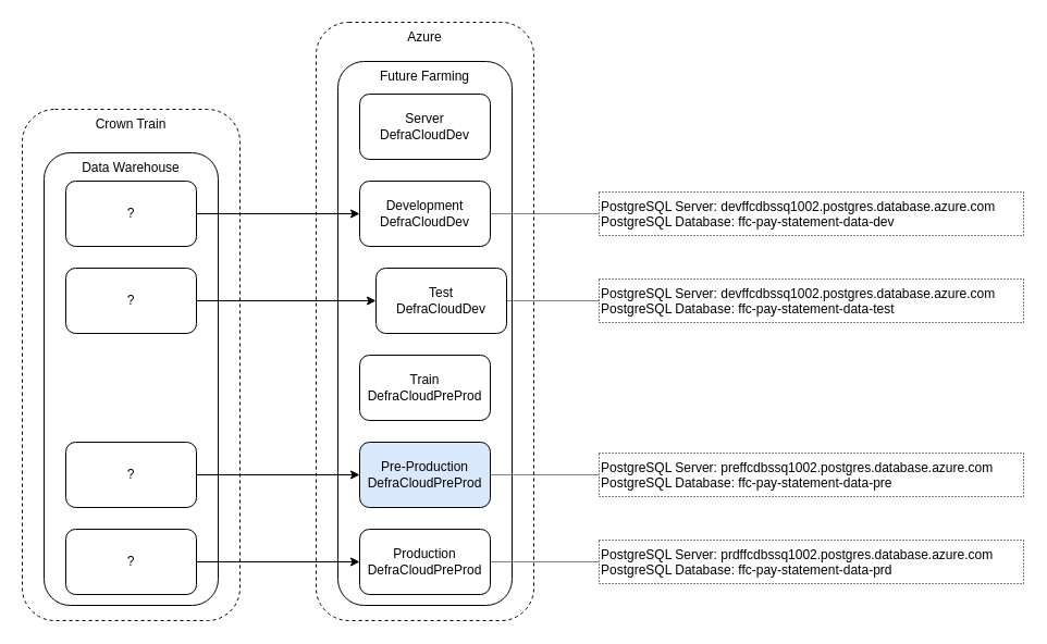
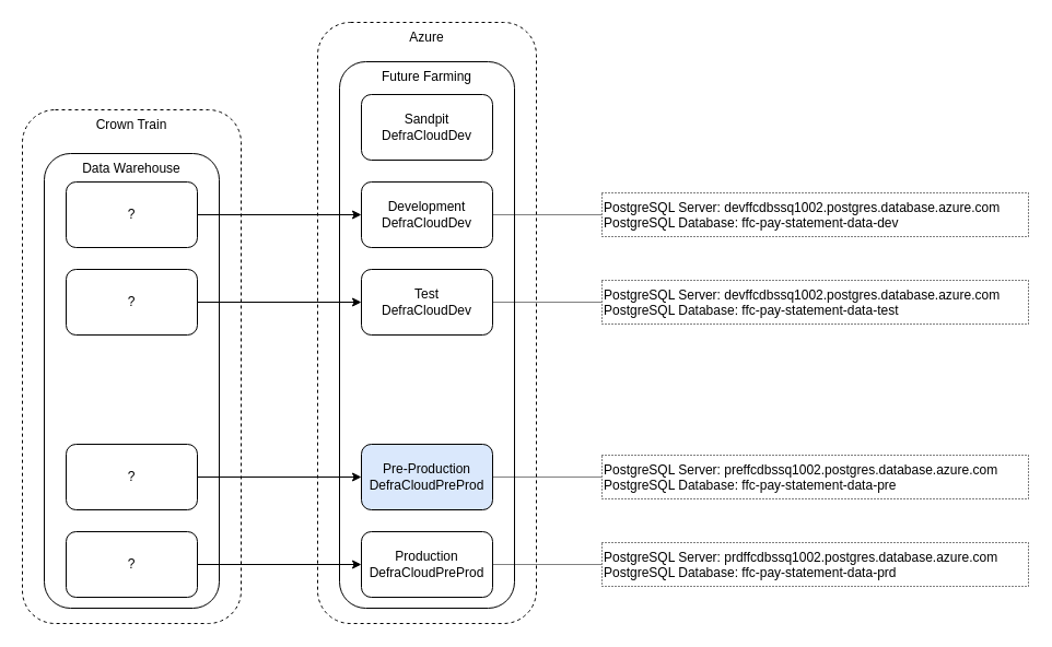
  <mxCell id="0" />
  <mxCell id="1" parent="0" />
  <mxCell id="2" value="Azure" style="rounded=1;whiteSpace=wrap;html=1;dashed=1;verticalAlign=top;" parent="1" vertex="1"><mxGeometry x="290" y="20" width="200" height="550" as="geometry" /></mxCell>
  <mxCell id="3" value="Crown Train" style="rounded=1;whiteSpace=wrap;html=1;dashed=1;verticalAlign=top;" parent="1" vertex="1"><mxGeometry x="20" y="100" width="200" height="470" as="geometry" /></mxCell>
  <mxCell id="4" value="Future Farming" style="rounded=1;whiteSpace=wrap;html=1;verticalAlign=top;" parent="1" vertex="1"><mxGeometry x="310" y="56" width="160" height="500" as="geometry" /></mxCell>
- <mxCell id="5" value="Server&lt;br&gt;DefraCloudDev" style="rounded=1;whiteSpace=wrap;html=1;" parent="1" vertex="1"><mxGeometry x="330" y="86" width="120" height="60" as="geometry" /></mxCell>
+ <mxCell id="5" value="Sandpit&lt;br&gt;DefraCloudDev" style="rounded=1;whiteSpace=wrap;html=1;" parent="1" vertex="1"><mxGeometry x="330" y="86" width="120" height="60" as="geometry" /></mxCell>
  <mxCell id="6" style="edgeStyle=orthogonalEdgeStyle;rounded=0;orthogonalLoop=1;jettySize=auto;html=1;entryX=0;entryY=0.5;entryDx=0;entryDy=0;dashed=1;dashPattern=1 1;endArrow=none;endFill=0;" parent="1" source="7" target="24" edge="1"><mxGeometry relative="1" as="geometry" /></mxCell>
  <mxCell id="7" value="Development&lt;br&gt;DefraCloudDev" style="rounded=1;whiteSpace=wrap;html=1;" parent="1" vertex="1"><mxGeometry x="330" y="166" width="120" height="60" as="geometry" /></mxCell>
  <mxCell id="8" style="edgeStyle=orthogonalEdgeStyle;rounded=0;orthogonalLoop=1;jettySize=auto;html=1;entryX=0;entryY=0.5;entryDx=0;entryDy=0;dashed=1;dashPattern=1 1;endArrow=none;endFill=0;" parent="1" source="9" target="25" edge="1"><mxGeometry relative="1" as="geometry" /></mxCell>
- <mxCell id="9" value="Test&lt;br&gt;DefraCloudDev" style="rounded=1;whiteSpace=wrap;html=1;" parent="1" vertex="1"><mxGeometry x="345" y="246" width="120" height="60" as="geometry" /></mxCell>
- <mxCell id="10" value="Train&lt;br&gt;DefraCloudPreProd" style="rounded=1;whiteSpace=wrap;html=1;" parent="1" vertex="1"><mxGeometry x="330" y="326" width="120" height="60" as="geometry" /></mxCell>
+ <mxCell id="9" value="Test&lt;br&gt;DefraCloudDev" style="rounded=1;whiteSpace=wrap;html=1;" parent="1" vertex="1"><mxGeometry x="330" y="246" width="120" height="60" as="geometry" /></mxCell>
  <mxCell id="11" style="edgeStyle=orthogonalEdgeStyle;rounded=0;orthogonalLoop=1;jettySize=auto;html=1;dashed=1;dashPattern=1 1;endArrow=none;endFill=0;" parent="1" source="12" target="26" edge="1"><mxGeometry relative="1" as="geometry" /></mxCell>
  <mxCell id="12" value="Pre-Production&lt;br&gt;DefraCloudPreProd" style="rounded=1;whiteSpace=wrap;html=1;fillColor=#dae8fc;" parent="1" vertex="1"><mxGeometry x="330" y="406" width="120" height="60" as="geometry" /></mxCell>
  <mxCell id="13" style="edgeStyle=orthogonalEdgeStyle;rounded=0;orthogonalLoop=1;jettySize=auto;html=1;dashed=1;dashPattern=1 1;endArrow=none;endFill=0;" parent="1" source="14" target="27" edge="1"><mxGeometry relative="1" as="geometry" /></mxCell>
  <mxCell id="14" value="Production&lt;br&gt;DefraCloudPreProd" style="rounded=1;whiteSpace=wrap;html=1;" parent="1" vertex="1"><mxGeometry x="330" y="486" width="120" height="60" as="geometry" /></mxCell>
  <mxCell id="15" value="Data Warehouse" style="rounded=1;whiteSpace=wrap;html=1;verticalAlign=top;" parent="1" vertex="1"><mxGeometry x="40" y="140" width="160" height="416" as="geometry" /></mxCell>
  <mxCell id="16" style="edgeStyle=orthogonalEdgeStyle;rounded=0;orthogonalLoop=1;jettySize=auto;html=1;" parent="1" source="17" target="7" edge="1"><mxGeometry relative="1" as="geometry" /></mxCell>
  <mxCell id="17" value="?" style="rounded=1;whiteSpace=wrap;html=1;" parent="1" vertex="1"><mxGeometry x="60" y="166" width="120" height="60" as="geometry" /></mxCell>
  <mxCell id="18" style="edgeStyle=orthogonalEdgeStyle;rounded=0;orthogonalLoop=1;jettySize=auto;html=1;" parent="1" source="19" target="9" edge="1"><mxGeometry relative="1" as="geometry" /></mxCell>
  <mxCell id="19" value="?" style="rounded=1;whiteSpace=wrap;html=1;" parent="1" vertex="1"><mxGeometry x="60" y="246" width="120" height="60" as="geometry" /></mxCell>
  <mxCell id="20" style="edgeStyle=orthogonalEdgeStyle;rounded=0;orthogonalLoop=1;jettySize=auto;html=1;" parent="1" source="21" target="12" edge="1"><mxGeometry relative="1" as="geometry" /></mxCell>
  <mxCell id="21" value="?" style="rounded=1;whiteSpace=wrap;html=1;" parent="1" vertex="1"><mxGeometry x="60" y="406" width="120" height="60" as="geometry" /></mxCell>
  <mxCell id="22" style="edgeStyle=orthogonalEdgeStyle;rounded=0;orthogonalLoop=1;jettySize=auto;html=1;" parent="1" source="23" target="14" edge="1"><mxGeometry relative="1" as="geometry" /></mxCell>
  <mxCell id="23" value="?" style="rounded=1;whiteSpace=wrap;html=1;" parent="1" vertex="1"><mxGeometry x="60" y="486" width="120" height="60" as="geometry" /></mxCell>
  <mxCell id="24" value="PostgreSQL Server: devffcdbssq1002.postgres.database.azure.com&lt;br&gt;PostgreSQL Database: ffc-pay-statement-data-dev" style="rounded=0;whiteSpace=wrap;html=1;dashed=1;dashPattern=1 2;align=left;verticalAlign=top;" parent="1" vertex="1"><mxGeometry x="550" y="176" width="390" height="40" as="geometry" /></mxCell>
  <mxCell id="25" value="PostgreSQL Server: devffcdbssq1002.postgres.database.azure.com&lt;br&gt;PostgreSQL Database: ffc-pay-statement-data-test" style="rounded=0;whiteSpace=wrap;html=1;dashed=1;dashPattern=1 2;align=left;verticalAlign=top;" parent="1" vertex="1"><mxGeometry x="550" y="256" width="390" height="40" as="geometry" /></mxCell>
  <mxCell id="26" value="PostgreSQL Server: preffcdbssq1002.postgres.database.azure.com&lt;br&gt;PostgreSQL Database: ffc-pay-statement-data-pre" style="rounded=0;whiteSpace=wrap;html=1;dashed=1;dashPattern=1 2;align=left;verticalAlign=top;" parent="1" vertex="1"><mxGeometry x="550" y="416" width="390" height="40" as="geometry" /></mxCell>
  <mxCell id="27" value="PostgreSQL Server: prdffcdbssq1002.postgres.database.azure.com&lt;br&gt;PostgreSQL Database: ffc-pay-statement-data-prd" style="rounded=0;whiteSpace=wrap;html=1;dashed=1;dashPattern=1 2;align=left;verticalAlign=top;" parent="1" vertex="1"><mxGeometry x="550" y="496" width="390" height="40" as="geometry" /></mxCell>
